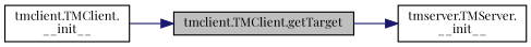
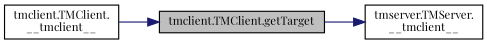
  digraph {
    fontname="Playfair Display"
    rankdir=RL
    node [color=black fillcolor=white fontname="Playfair Display" fontsize=10 shape=record style=filled]
    edge [color=midnightblue dir=back fontname="Playfair Display" fontsize=10 labelfontname=Helvetica labelfontsize=10 style=solid]
    n1 [fillcolor=grey75 fontcolor=black height=0.2 label="tmclient.TMClient.getTarget" width=0.4]
-   n2 [height=0.2 label="tmclient.TMClient.\l__init__" width=0.4]
-   n3 [height=0.2 label="tmserver.TMServer.\l__init__" width=0.4]
+   n2 [height=0.2 label="tmclient.TMClient.\l__tmclient__" width=0.4]
+   n3 [height=0.2 label="tmserver.TMServer.\l__tmclient__" width=0.4]
    n1 -> n2
    n3 -> n1
  }
